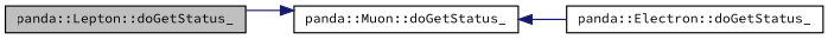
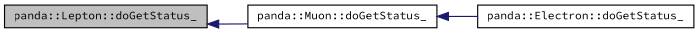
  digraph {
    fontname="Source Code Pro"
    rankdir=LR
    node [color=black fillcolor=white fontname="Source Code Pro" fontsize=10 shape=record style=filled]
    edge [color=midnightblue dir=back fontname="Source Code Pro" fontsize=10 labelfontname=Helvetica labelfontsize=10 style=solid]
    n1 [fillcolor=grey75 fontcolor=black height=0.2 label="panda::Lepton::doGetStatus_" width=0.4]
    n2 [height=0.2 label="panda::Muon::doGetStatus_" width=0.4]
    n3 [height=0.2 label="panda::Electron::doGetStatus_" width=0.4]
-   n2 -> n1
+   n1 -> n2
    n2 -> n3
  }
